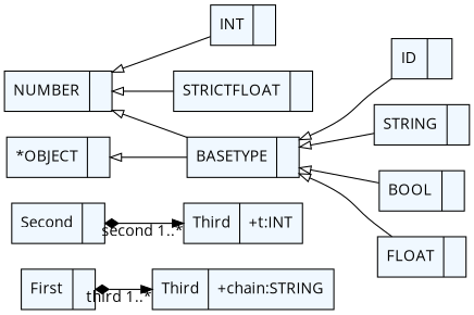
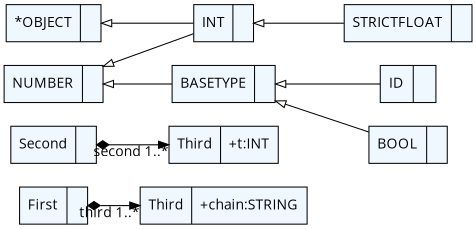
  digraph {
    fontname="Open Sans"
    fontsize=8
    nodesep=0.3
    rankdir=LR
    node [fillcolor=aliceblue fontname="Open Sans" shape=record style=filled]
    edge [arrowtail=empty dir=back fontname="Open Sans"]
    n1 [label="{First|}"]
    n2 [label="{Third|+chain:STRING\l}"]
    n3 [label="{Second|}"]
    n4 [label="{Third|+t:INT\l}"]
    n5 [label="{ID|}"]
-   n6 [label="{STRING|}"]
    n7 [label="{BOOL|}"]
    n8 [label="{INT|}"]
-   n9 [label="{FLOAT|}"]
    n10 [label="{STRICTFLOAT|}"]
    n11 [label="{NUMBER|}"]
    n12 [label="{BASETYPE|}"]
    n13 [label="{*OBJECT|}"]
    n1 -> n2 [arrowtail=diamond dir=both headlabel="third 1..*"]
    n3 -> n4 [arrowtail=diamond dir=both headlabel="second 1..*"]
    n11 -> n8
-   n11 -> n10
+   n8 -> n10
    n11 -> n12
    n12 -> n5
-   n12 -> n6
    n12 -> n7
-   n12 -> n9
-   n13 -> n12
+   n13 -> n8
  }
